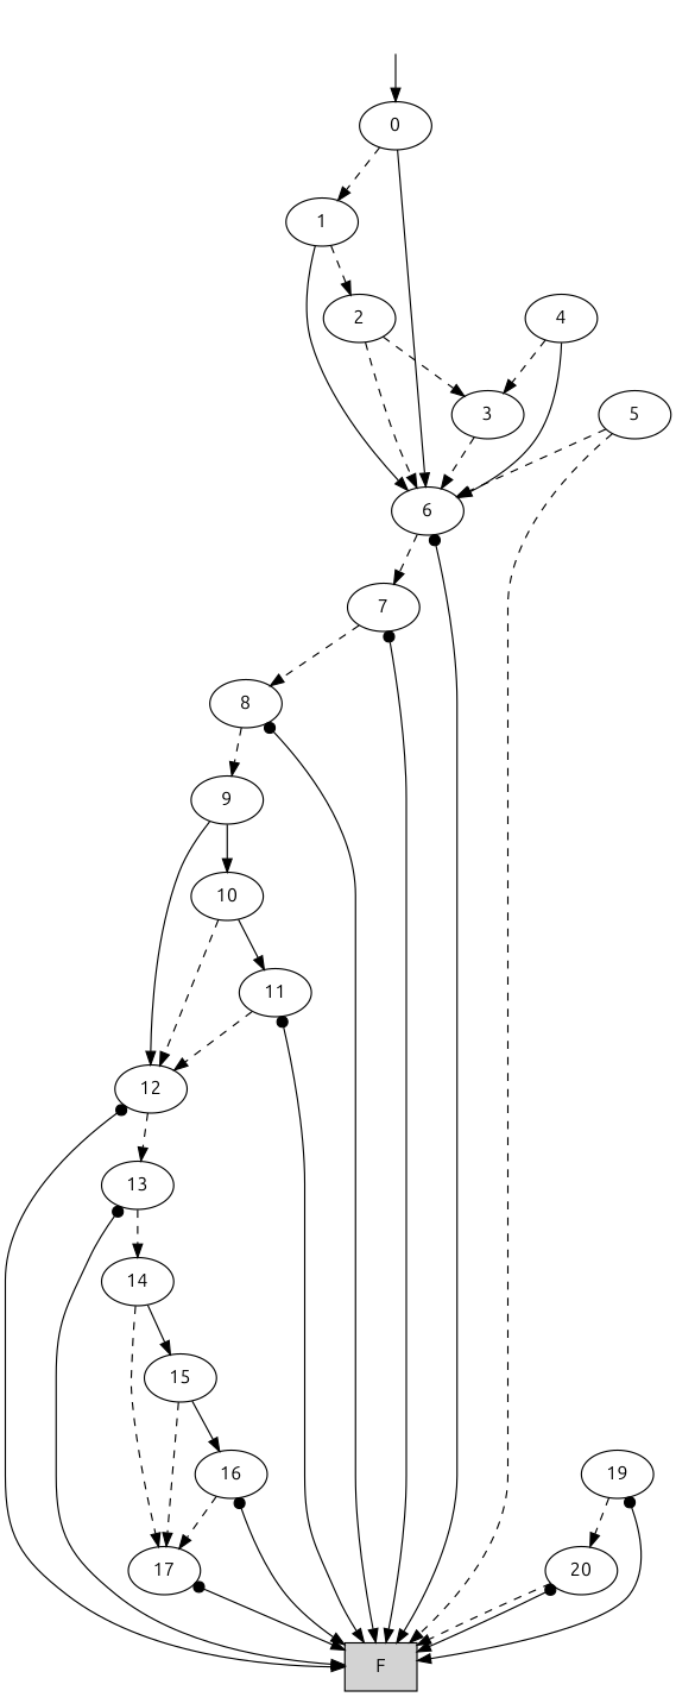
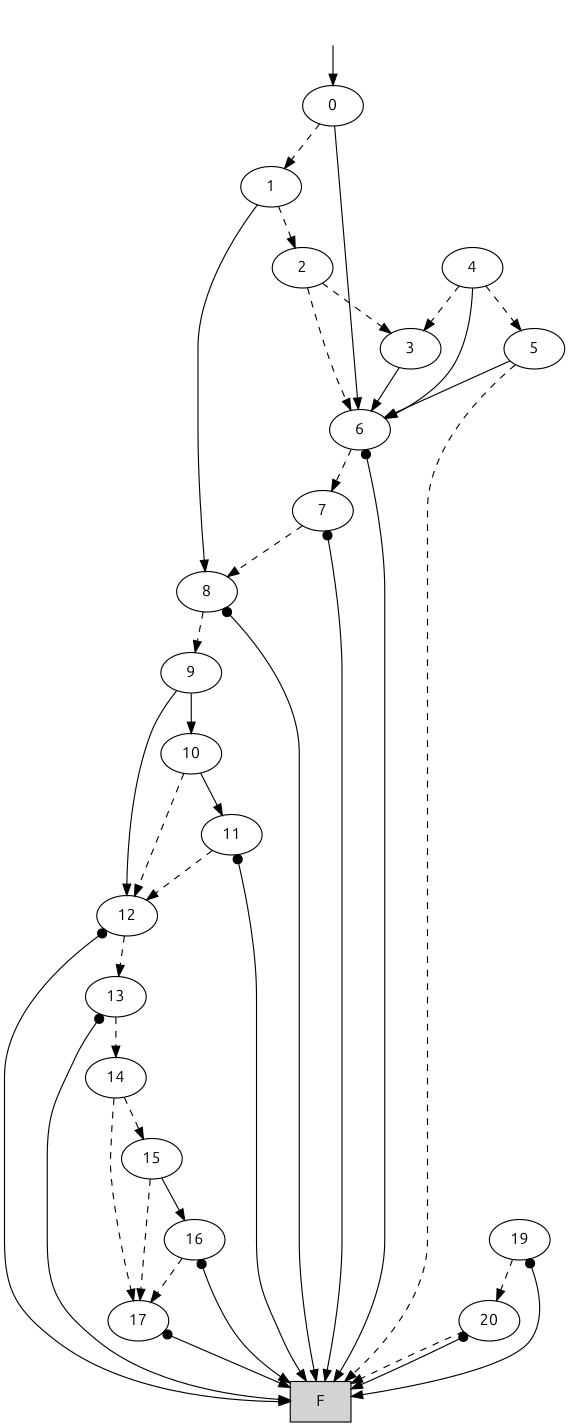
  digraph {
    fontname=Ubuntu
    node [fontname=Ubuntu]
    edge [dir=both fontname=Ubuntu style=solid]
    root [style=invis]
    n2 [label=0]
    n3 [label=1]
    n4 [label=6]
    n5 [label=2]
    n6 [label=F shape=box style=filled]
    n7 [label=7]
    n8 [label=3]
    n9 [label=4]
    n10 [label=5]
    n11 [label=8]
    n12 [label=9]
    n13 [label=12]
    n14 [label=10]
    n15 [label=13]
    n16 [label=11]
    n17 [label=14]
    n18 [label=17]
    n19 [label=15]
    n20 [label=16]
    n21 [label=19]
    n22 [label=20]
    root -> n2 [arrowtail=none]
    n2 -> n3 [dir=forward style=dashed]
    n2 -> n4 [arrowtail=none]
-   n3 -> n4 [arrowtail=none]
+   n3 -> n11 [arrowtail=none]
    n3 -> n5 [dir=forward style=dashed]
    n4 -> n6 [arrowtail=dot]
    n4 -> n7 [dir=forward style=dashed]
    n5 -> n4 [arrowtail=none style=dashed]
    n5 -> n8 [dir=forward style=dashed]
    n7 -> n6 [arrowtail=dot]
    n7 -> n11 [dir=forward style=dashed]
-   n8 -> n4 [arrowtail=none style=dashed]
+   n8 -> n4 [arrowtail=none]
    n9 -> n4 [arrowtail=none]
    n9 -> n8 [dir=forward style=dashed]
-   n10 -> n4 [arrowtail=none style=dashed]
+   n9 -> n10 [dir=forward style=dashed]
+   n10 -> n4 [arrowtail=none]
    n10 -> n6 [dir=forward style=dashed]
    n11 -> n6 [arrowtail=dot]
    n11 -> n12 [dir=forward style=dashed]
    n12 -> n13 [dir=forward]
    n12 -> n14 [arrowtail=none]
    n13 -> n6 [arrowtail=dot]
    n13 -> n15 [dir=forward style=dashed]
    n14 -> n13 [dir=forward style=dashed]
    n14 -> n16 [arrowtail=none]
    n15 -> n6 [arrowtail=dot]
    n15 -> n17 [dir=forward style=dashed]
    n16 -> n6 [arrowtail=dot]
    n16 -> n13 [dir=forward style=dashed]
    n17 -> n18 [dir=forward style=dashed]
-   n17 -> n19 [arrowtail=none]
+   n17 -> n19 [arrowtail=none style=dashed]
    n18 -> n6 [arrowtail=dot]
    n19 -> n18 [dir=forward style=dashed]
    n19 -> n20 [arrowtail=none]
    n20 -> n6 [arrowtail=dot]
    n20 -> n18 [dir=forward style=dashed]
    n21 -> n6 [arrowtail=dot]
    n21 -> n22 [dir=forward style=dashed]
    n22 -> n6 [dir=forward style=dashed]
    n22 -> n6 [arrowtail=dot]
  }
